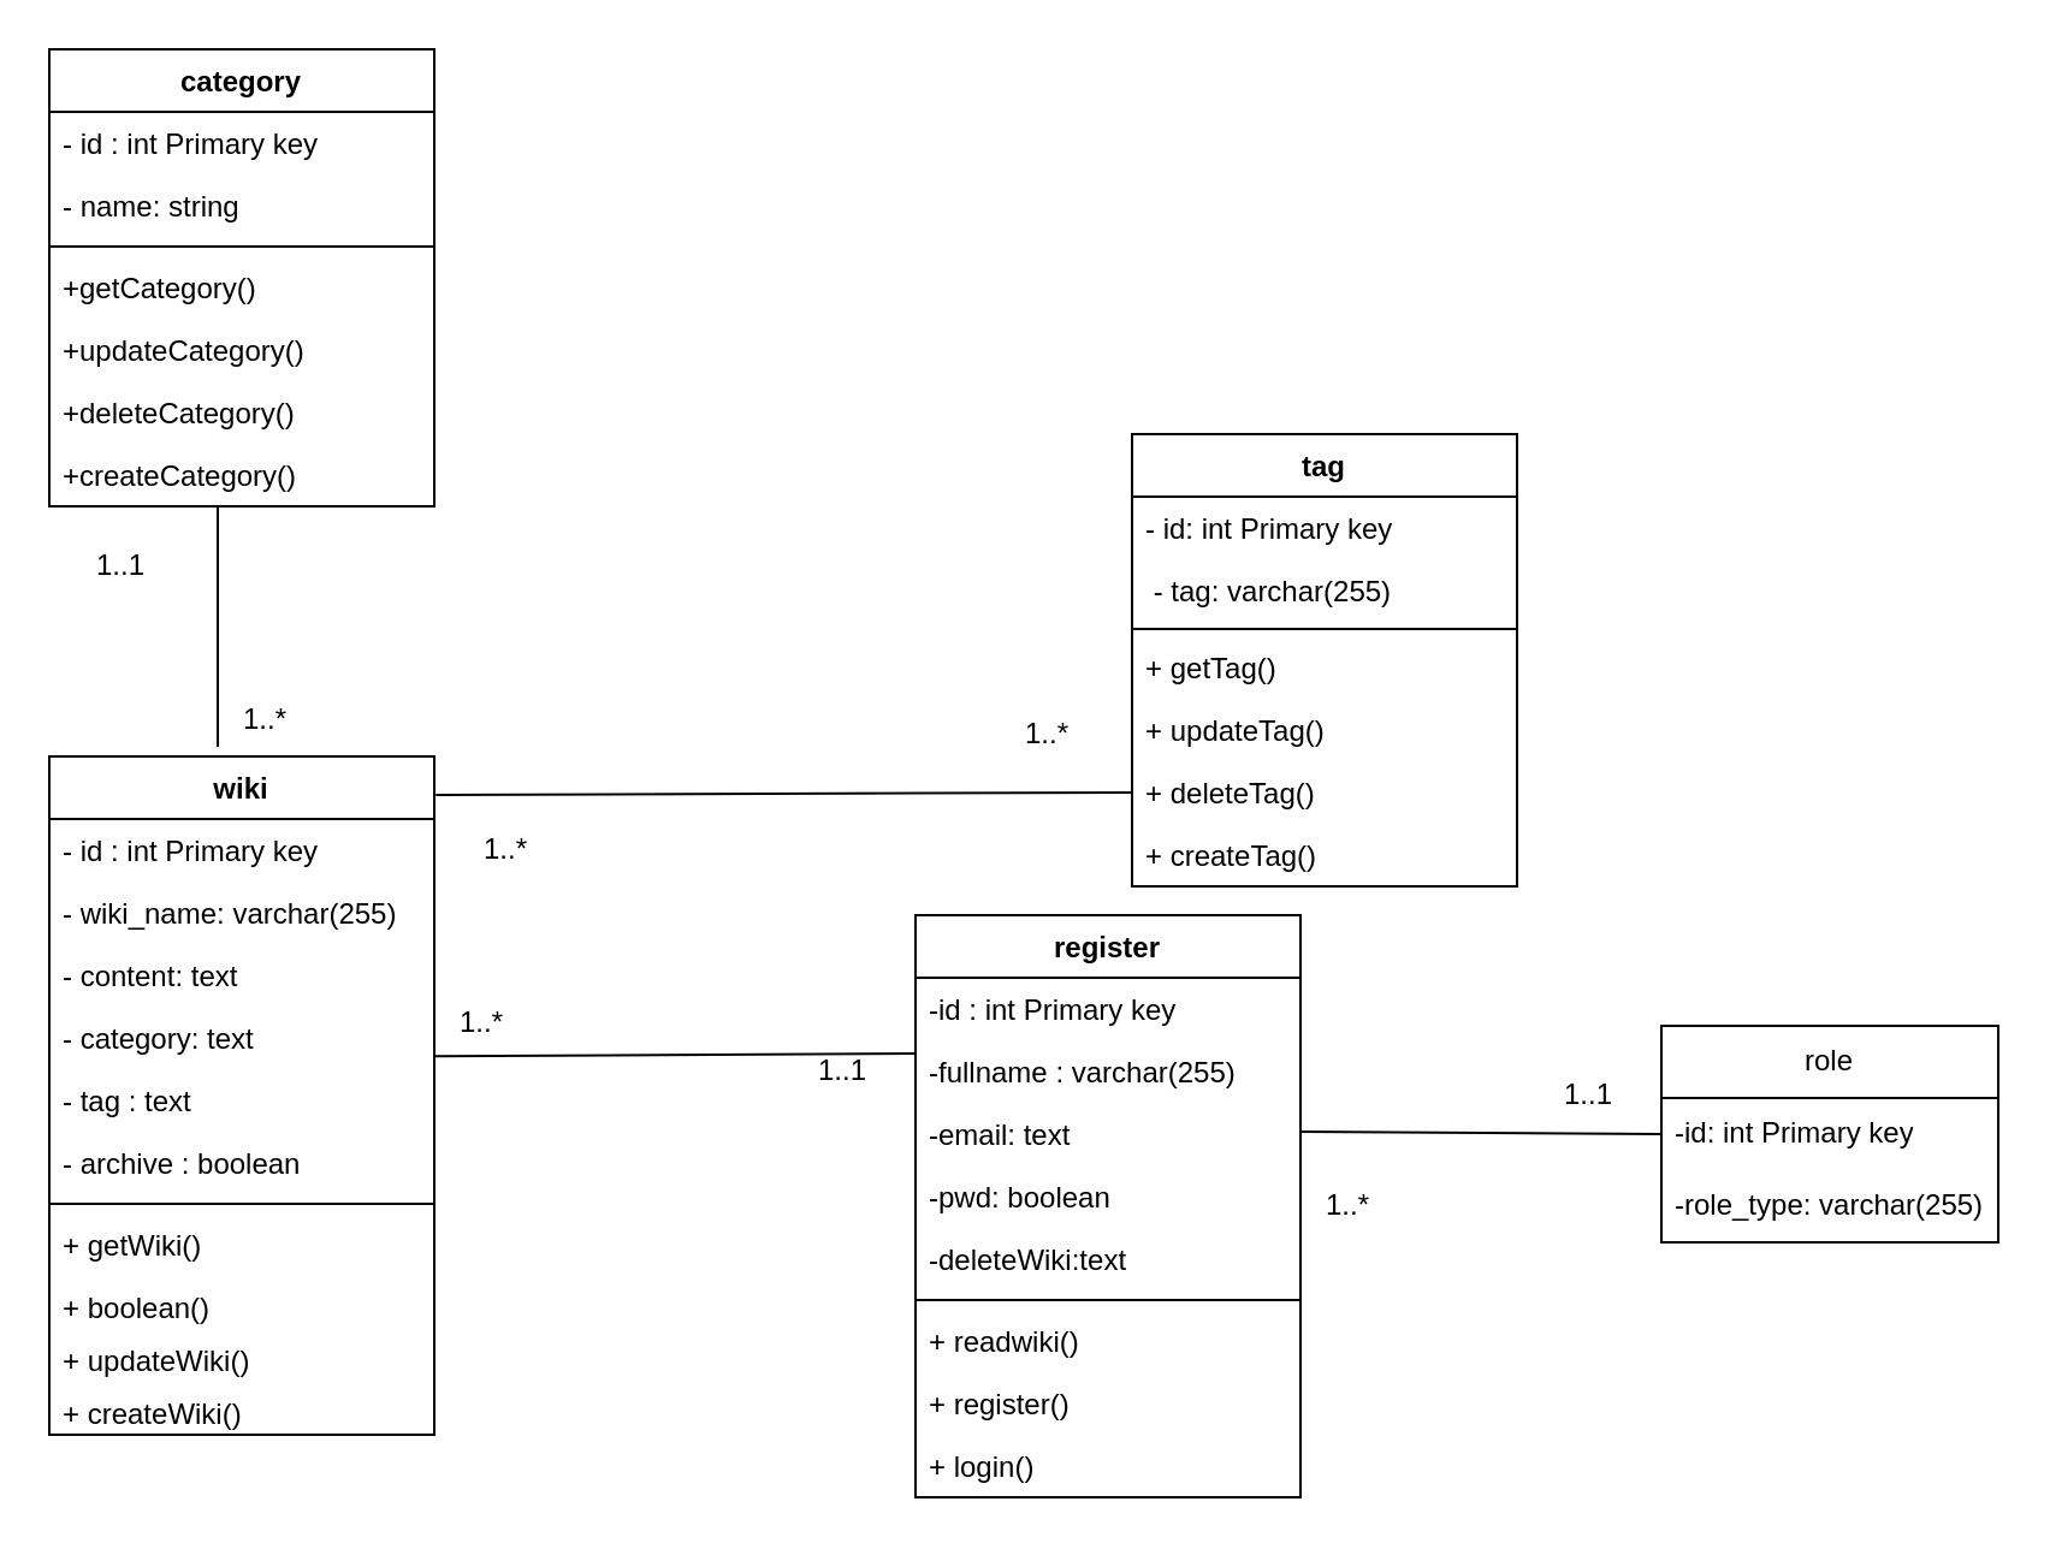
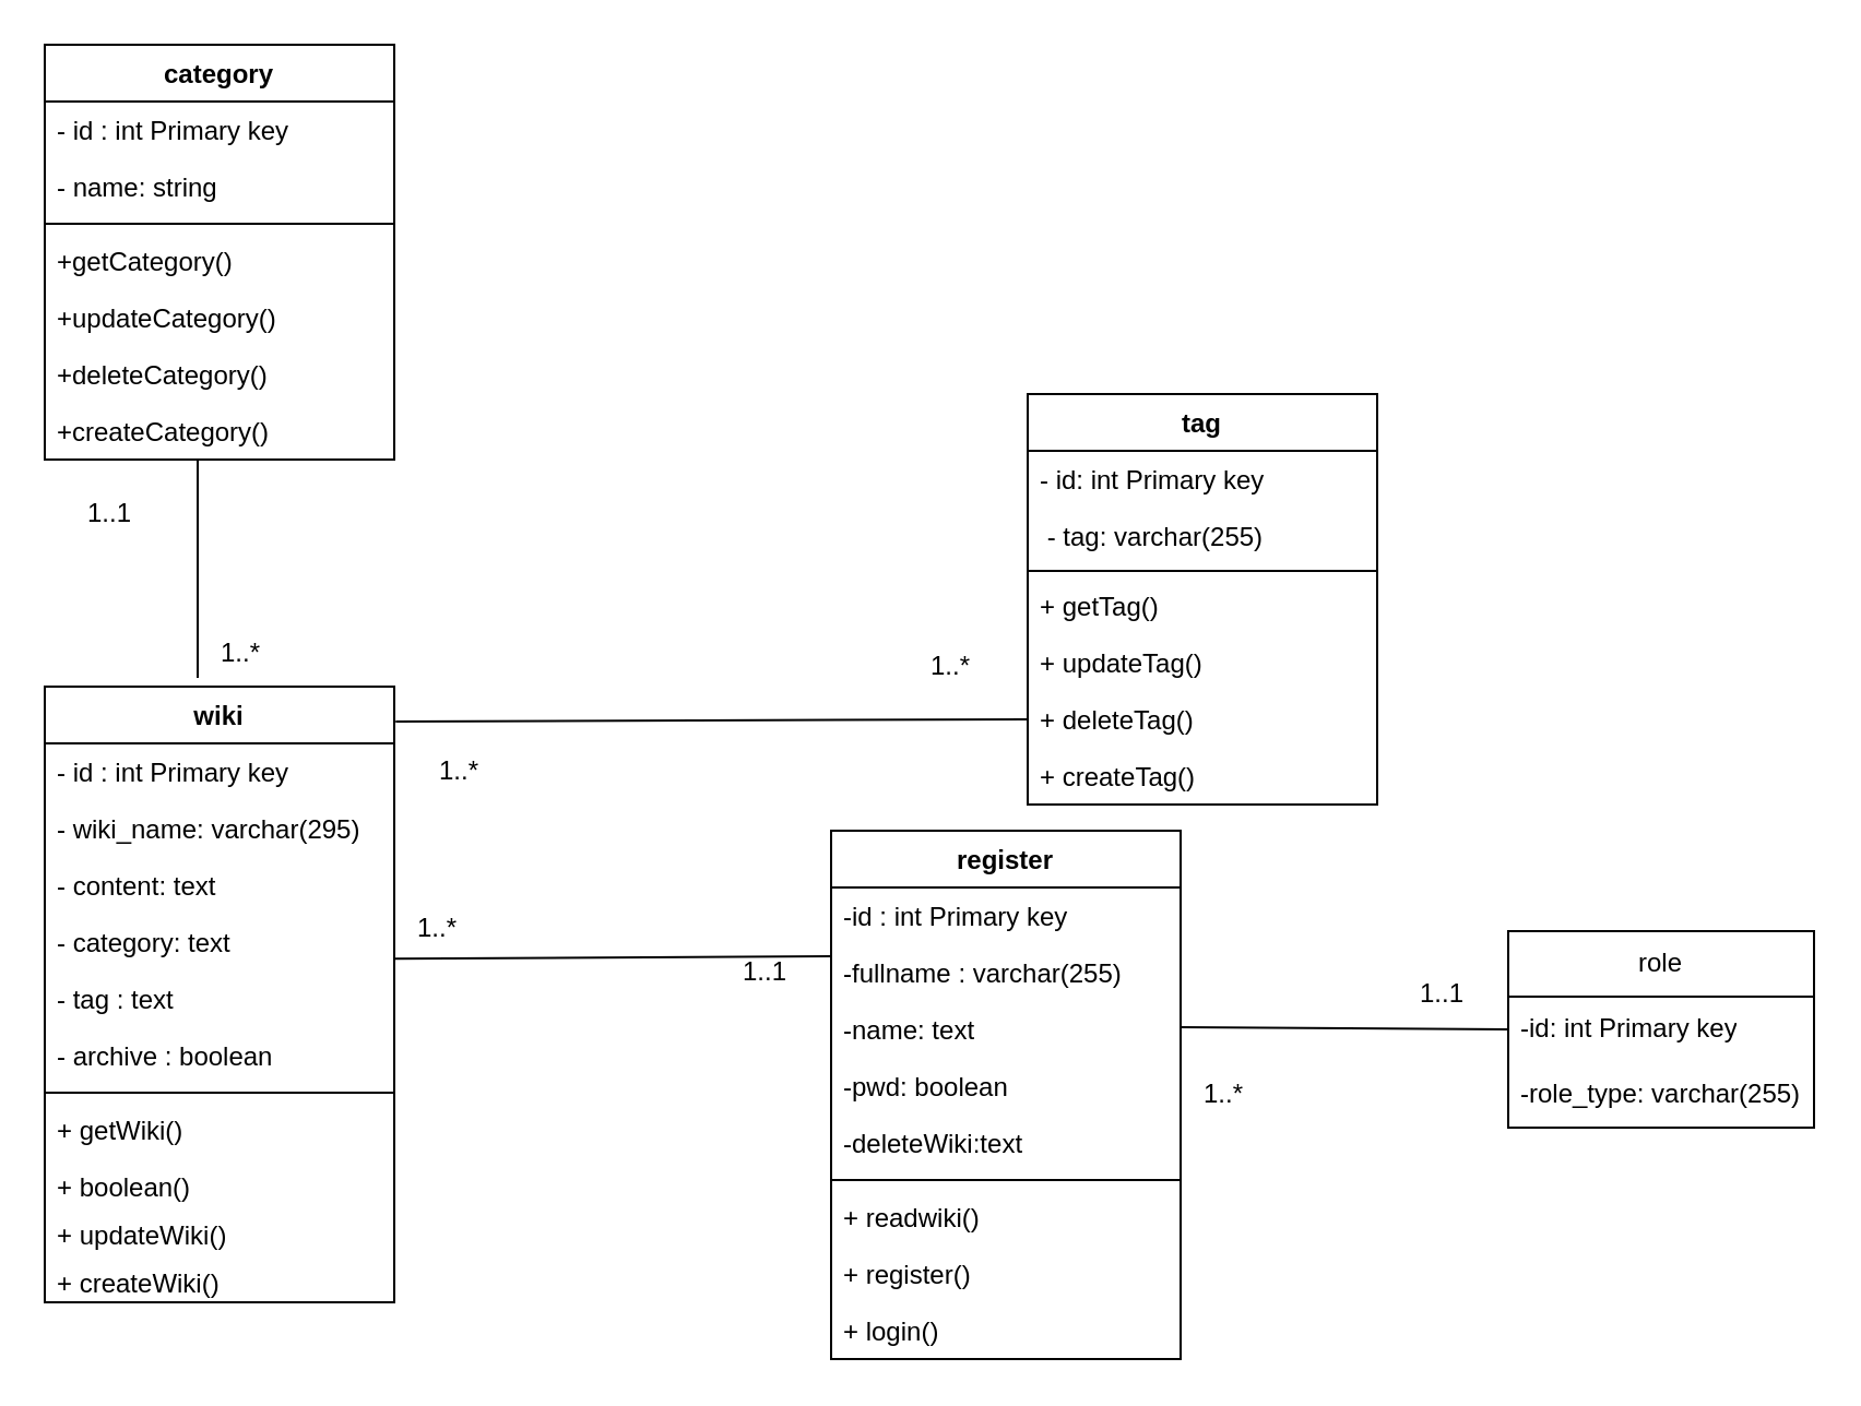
  <mxCell id="0" />
  <mxCell id="1" parent="0" />
  <mxCell id="2" value="role" style="swimlane;fontStyle=0;childLayout=stackLayout;horizontal=1;startSize=30;horizontalStack=0;resizeParent=1;resizeParentMax=0;resizeLast=0;collapsible=1;marginBottom=0;whiteSpace=wrap;html=1;" vertex="1" parent="1"><mxGeometry x="690" y="426" width="140" height="90" as="geometry" /></mxCell>
  <mxCell id="3" value="-id: int Primary key" style="text;strokeColor=none;fillColor=none;align=left;verticalAlign=middle;spacingLeft=4;spacingRight=4;overflow=hidden;points=[[0,0.5],[1,0.5]];portConstraint=eastwest;rotatable=0;whiteSpace=wrap;html=1;" vertex="1" parent="2"><mxGeometry y="30" width="140" height="30" as="geometry" /></mxCell>
  <mxCell id="4" value="-role_type: varchar(255)" style="text;strokeColor=none;fillColor=none;align=left;verticalAlign=middle;spacingLeft=4;spacingRight=4;overflow=hidden;points=[[0,0.5],[1,0.5]];portConstraint=eastwest;rotatable=0;whiteSpace=wrap;html=1;" vertex="1" parent="2"><mxGeometry y="60" width="140" height="30" as="geometry" /></mxCell>
  <mxCell id="5" value="" style="endArrow=none;html=1;" edge="1" parent="1"><mxGeometry width="50" height="50" relative="1" as="geometry"><mxPoint x="90" y="310" as="sourcePoint" /><mxPoint x="90" y="210" as="targetPoint" /><Array as="points"><mxPoint x="90" y="250" /></Array></mxGeometry></mxCell>
  <mxCell id="6" value="1..1" style="text;html=1;strokeColor=none;fillColor=none;align=center;verticalAlign=middle;whiteSpace=wrap;rounded=0;" vertex="1" parent="1"><mxGeometry x="20" y="220" width="60" height="30" as="geometry" /></mxCell>
  <mxCell id="7" value="1..*" style="text;html=1;strokeColor=none;fillColor=none;align=center;verticalAlign=middle;whiteSpace=wrap;rounded=0;" vertex="1" parent="1"><mxGeometry x="80" y="284" width="60" height="30" as="geometry" /></mxCell>
  <mxCell id="8" value="" style="endArrow=none;html=1;entryX=1;entryY=0.25;entryDx=0;entryDy=0;exitX=1;exitY=0.794;exitDx=0;exitDy=0;exitPerimeter=0;" edge="1" parent="1" source="20" target="13"><mxGeometry width="50" height="50" relative="1" as="geometry"><mxPoint x="193.08" y="346.72" as="sourcePoint" /><mxPoint x="250" y="300" as="targetPoint" /></mxGeometry></mxCell>
  <mxCell id="9" value="" style="endArrow=none;html=1;entryX=0;entryY=0.5;entryDx=0;entryDy=0;" edge="1" parent="1" target="3"><mxGeometry width="50" height="50" relative="1" as="geometry"><mxPoint x="540" y="470" as="sourcePoint" /><mxPoint x="660" y="470" as="targetPoint" /></mxGeometry></mxCell>
  <mxCell id="10" value="1..*" style="text;html=1;strokeColor=none;fillColor=none;align=center;verticalAlign=middle;whiteSpace=wrap;rounded=0;" vertex="1" parent="1"><mxGeometry x="180" y="338" width="60" height="30" as="geometry" /></mxCell>
  <mxCell id="11" value="1..*" style="text;html=1;strokeColor=none;fillColor=none;align=center;verticalAlign=middle;whiteSpace=wrap;rounded=0;" vertex="1" parent="1"><mxGeometry x="405" y="290" width="60" height="30" as="geometry" /></mxCell>
  <mxCell id="12" value="1..*" style="text;html=1;strokeColor=none;fillColor=none;align=center;verticalAlign=middle;whiteSpace=wrap;rounded=0;" vertex="1" parent="1"><mxGeometry x="170" y="410" width="60" height="30" as="geometry" /></mxCell>
  <mxCell id="13" value="1..1" style="text;html=1;strokeColor=none;fillColor=none;align=center;verticalAlign=middle;whiteSpace=wrap;rounded=0;" vertex="1" parent="1"><mxGeometry x="320" y="430" width="60" height="30" as="geometry" /></mxCell>
  <mxCell id="14" value="1..1" style="text;html=1;strokeColor=none;fillColor=none;align=center;verticalAlign=middle;whiteSpace=wrap;rounded=0;" vertex="1" parent="1"><mxGeometry x="630" y="440" width="60" height="30" as="geometry" /></mxCell>
  <mxCell id="15" value="1..*" style="text;html=1;strokeColor=none;fillColor=none;align=center;verticalAlign=middle;whiteSpace=wrap;rounded=0;" vertex="1" parent="1"><mxGeometry x="530" y="486" width="60" height="30" as="geometry" /></mxCell>
  <mxCell id="16" value="wiki" style="swimlane;fontStyle=1;align=center;verticalAlign=top;childLayout=stackLayout;horizontal=1;startSize=26;horizontalStack=0;resizeParent=1;resizeParentMax=0;resizeLast=0;collapsible=1;marginBottom=0;" vertex="1" parent="1"><mxGeometry x="20" y="314" width="160" height="282" as="geometry" /></mxCell>
  <mxCell id="17" value="- id : int Primary key" style="text;strokeColor=none;fillColor=none;align=left;verticalAlign=top;spacingLeft=4;spacingRight=4;overflow=hidden;rotatable=0;points=[[0,0.5],[1,0.5]];portConstraint=eastwest;" vertex="1" parent="16"><mxGeometry y="26" width="160" height="26" as="geometry" /></mxCell>
- <mxCell id="18" value="- wiki_name: varchar(255)" style="text;strokeColor=none;fillColor=none;align=left;verticalAlign=top;spacingLeft=4;spacingRight=4;overflow=hidden;rotatable=0;points=[[0,0.5],[1,0.5]];portConstraint=eastwest;" vertex="1" parent="16"><mxGeometry y="52" width="160" height="26" as="geometry" /></mxCell>
+ <mxCell id="18" value="- wiki_name: varchar(295)" style="text;strokeColor=none;fillColor=none;align=left;verticalAlign=top;spacingLeft=4;spacingRight=4;overflow=hidden;rotatable=0;points=[[0,0.5],[1,0.5]];portConstraint=eastwest;" vertex="1" parent="16"><mxGeometry y="52" width="160" height="26" as="geometry" /></mxCell>
  <mxCell id="19" value="- content: text" style="text;strokeColor=none;fillColor=none;align=left;verticalAlign=top;spacingLeft=4;spacingRight=4;overflow=hidden;rotatable=0;points=[[0,0.5],[1,0.5]];portConstraint=eastwest;" vertex="1" parent="16"><mxGeometry y="78" width="160" height="26" as="geometry" /></mxCell>
  <mxCell id="20" value="- category: text" style="text;strokeColor=none;fillColor=none;align=left;verticalAlign=top;spacingLeft=4;spacingRight=4;overflow=hidden;rotatable=0;points=[[0,0.5],[1,0.5]];portConstraint=eastwest;" vertex="1" parent="16"><mxGeometry y="104" width="160" height="26" as="geometry" /></mxCell>
  <mxCell id="21" value="- tag : text" style="text;strokeColor=none;fillColor=none;align=left;verticalAlign=top;spacingLeft=4;spacingRight=4;overflow=hidden;rotatable=0;points=[[0,0.5],[1,0.5]];portConstraint=eastwest;" vertex="1" parent="16"><mxGeometry y="130" width="160" height="26" as="geometry" /></mxCell>
  <mxCell id="22" value="- archive : boolean" style="text;strokeColor=none;fillColor=none;align=left;verticalAlign=top;spacingLeft=4;spacingRight=4;overflow=hidden;rotatable=0;points=[[0,0.5],[1,0.5]];portConstraint=eastwest;" vertex="1" parent="16"><mxGeometry y="156" width="160" height="26" as="geometry" /></mxCell>
  <mxCell id="23" value="" style="line;strokeWidth=1;fillColor=none;align=left;verticalAlign=middle;spacingTop=-1;spacingLeft=3;spacingRight=3;rotatable=0;labelPosition=right;points=[];portConstraint=eastwest;strokeColor=inherit;" vertex="1" parent="16"><mxGeometry y="182" width="160" height="8" as="geometry" /></mxCell>
  <mxCell id="24" value="+ getWiki()" style="text;strokeColor=none;fillColor=none;align=left;verticalAlign=top;spacingLeft=4;spacingRight=4;overflow=hidden;rotatable=0;points=[[0,0.5],[1,0.5]];portConstraint=eastwest;" vertex="1" parent="16"><mxGeometry y="190" width="160" height="26" as="geometry" /></mxCell>
  <mxCell id="25" value="+ boolean()" style="text;strokeColor=none;fillColor=none;align=left;verticalAlign=top;spacingLeft=4;spacingRight=4;overflow=hidden;rotatable=0;points=[[0,0.5],[1,0.5]];portConstraint=eastwest;" vertex="1" parent="16"><mxGeometry y="216" width="160" height="22" as="geometry" /></mxCell>
  <mxCell id="26" value="+ updateWiki()" style="text;strokeColor=none;fillColor=none;align=left;verticalAlign=top;spacingLeft=4;spacingRight=4;overflow=hidden;rotatable=0;points=[[0,0.5],[1,0.5]];portConstraint=eastwest;" vertex="1" parent="16"><mxGeometry y="238" width="160" height="22" as="geometry" /></mxCell>
  <mxCell id="27" value="+ createWiki()" style="text;strokeColor=none;fillColor=none;align=left;verticalAlign=top;spacingLeft=4;spacingRight=4;overflow=hidden;rotatable=0;points=[[0,0.5],[1,0.5]];portConstraint=eastwest;" vertex="1" parent="16"><mxGeometry y="260" width="160" height="22" as="geometry" /></mxCell>
  <mxCell id="28" value="category" style="swimlane;fontStyle=1;align=center;verticalAlign=top;childLayout=stackLayout;horizontal=1;startSize=26;horizontalStack=0;resizeParent=1;resizeParentMax=0;resizeLast=0;collapsible=1;marginBottom=0;" vertex="1" parent="1"><mxGeometry x="20" y="20" width="160" height="190" as="geometry" /></mxCell>
  <mxCell id="29" value="- id : int Primary key" style="text;strokeColor=none;fillColor=none;align=left;verticalAlign=top;spacingLeft=4;spacingRight=4;overflow=hidden;rotatable=0;points=[[0,0.5],[1,0.5]];portConstraint=eastwest;" vertex="1" parent="28"><mxGeometry y="26" width="160" height="26" as="geometry" /></mxCell>
  <mxCell id="30" value="- name: string" style="text;strokeColor=none;fillColor=none;align=left;verticalAlign=top;spacingLeft=4;spacingRight=4;overflow=hidden;rotatable=0;points=[[0,0.5],[1,0.5]];portConstraint=eastwest;" vertex="1" parent="28"><mxGeometry y="52" width="160" height="26" as="geometry" /></mxCell>
  <mxCell id="31" value="" style="line;strokeWidth=1;fillColor=none;align=left;verticalAlign=middle;spacingTop=-1;spacingLeft=3;spacingRight=3;rotatable=0;labelPosition=right;points=[];portConstraint=eastwest;strokeColor=inherit;" vertex="1" parent="28"><mxGeometry y="78" width="160" height="8" as="geometry" /></mxCell>
  <mxCell id="32" value="+getCategory()" style="text;strokeColor=none;fillColor=none;align=left;verticalAlign=top;spacingLeft=4;spacingRight=4;overflow=hidden;rotatable=0;points=[[0,0.5],[1,0.5]];portConstraint=eastwest;" vertex="1" parent="28"><mxGeometry y="86" width="160" height="26" as="geometry" /></mxCell>
  <mxCell id="33" value="+updateCategory()" style="text;strokeColor=none;fillColor=none;align=left;verticalAlign=top;spacingLeft=4;spacingRight=4;overflow=hidden;rotatable=0;points=[[0,0.5],[1,0.5]];portConstraint=eastwest;" vertex="1" parent="28"><mxGeometry y="112" width="160" height="26" as="geometry" /></mxCell>
  <mxCell id="34" value="+deleteCategory()" style="text;strokeColor=none;fillColor=none;align=left;verticalAlign=top;spacingLeft=4;spacingRight=4;overflow=hidden;rotatable=0;points=[[0,0.5],[1,0.5]];portConstraint=eastwest;" vertex="1" parent="28"><mxGeometry y="138" width="160" height="26" as="geometry" /></mxCell>
  <mxCell id="35" value="+createCategory()" style="text;strokeColor=none;fillColor=none;align=left;verticalAlign=top;spacingLeft=4;spacingRight=4;overflow=hidden;rotatable=0;points=[[0,0.5],[1,0.5]];portConstraint=eastwest;" vertex="1" parent="28"><mxGeometry y="164" width="160" height="26" as="geometry" /></mxCell>
  <mxCell id="36" value="tag" style="swimlane;fontStyle=1;align=center;verticalAlign=top;childLayout=stackLayout;horizontal=1;startSize=26;horizontalStack=0;resizeParent=1;resizeParentMax=0;resizeLast=0;collapsible=1;marginBottom=0;" vertex="1" parent="1"><mxGeometry x="470" y="180" width="160" height="188" as="geometry" /></mxCell>
  <mxCell id="37" value="- id: int Primary key" style="text;strokeColor=none;fillColor=none;align=left;verticalAlign=top;spacingLeft=4;spacingRight=4;overflow=hidden;rotatable=0;points=[[0,0.5],[1,0.5]];portConstraint=eastwest;" vertex="1" parent="36"><mxGeometry y="26" width="160" height="26" as="geometry" /></mxCell>
  <mxCell id="38" value=" - tag: varchar(255)" style="text;strokeColor=none;fillColor=none;align=left;verticalAlign=top;spacingLeft=4;spacingRight=4;overflow=hidden;rotatable=0;points=[[0,0.5],[1,0.5]];portConstraint=eastwest;" vertex="1" parent="36"><mxGeometry y="52" width="160" height="26" as="geometry" /></mxCell>
  <mxCell id="39" value="" style="line;strokeWidth=1;fillColor=none;align=left;verticalAlign=middle;spacingTop=-1;spacingLeft=3;spacingRight=3;rotatable=0;labelPosition=right;points=[];portConstraint=eastwest;strokeColor=inherit;" vertex="1" parent="36"><mxGeometry y="78" width="160" height="6" as="geometry" /></mxCell>
  <mxCell id="40" value="+ getTag()" style="text;strokeColor=none;fillColor=none;align=left;verticalAlign=top;spacingLeft=4;spacingRight=4;overflow=hidden;rotatable=0;points=[[0,0.5],[1,0.5]];portConstraint=eastwest;" vertex="1" parent="36"><mxGeometry y="84" width="160" height="26" as="geometry" /></mxCell>
  <mxCell id="41" value="+ updateTag()" style="text;strokeColor=none;fillColor=none;align=left;verticalAlign=top;spacingLeft=4;spacingRight=4;overflow=hidden;rotatable=0;points=[[0,0.5],[1,0.5]];portConstraint=eastwest;" vertex="1" parent="36"><mxGeometry y="110" width="160" height="26" as="geometry" /></mxCell>
  <mxCell id="42" value="+ deleteTag()" style="text;strokeColor=none;fillColor=none;align=left;verticalAlign=top;spacingLeft=4;spacingRight=4;overflow=hidden;rotatable=0;points=[[0,0.5],[1,0.5]];portConstraint=eastwest;" vertex="1" parent="36"><mxGeometry y="136" width="160" height="26" as="geometry" /></mxCell>
  <mxCell id="43" value="+ createTag()" style="text;strokeColor=none;fillColor=none;align=left;verticalAlign=top;spacingLeft=4;spacingRight=4;overflow=hidden;rotatable=0;points=[[0,0.5],[1,0.5]];portConstraint=eastwest;" vertex="1" parent="36"><mxGeometry y="162" width="160" height="26" as="geometry" /></mxCell>
  <mxCell id="44" value="register" style="swimlane;fontStyle=1;align=center;verticalAlign=top;childLayout=stackLayout;horizontal=1;startSize=26;horizontalStack=0;resizeParent=1;resizeParentMax=0;resizeLast=0;collapsible=1;marginBottom=0;" vertex="1" parent="1"><mxGeometry x="380" y="380" width="160" height="242" as="geometry" /></mxCell>
  <mxCell id="45" value="-id : int Primary key " style="text;strokeColor=none;fillColor=none;align=left;verticalAlign=top;spacingLeft=4;spacingRight=4;overflow=hidden;rotatable=0;points=[[0,0.5],[1,0.5]];portConstraint=eastwest;" vertex="1" parent="44"><mxGeometry y="26" width="160" height="26" as="geometry" /></mxCell>
  <mxCell id="46" value="-fullname : varchar(255)" style="text;strokeColor=none;fillColor=none;align=left;verticalAlign=top;spacingLeft=4;spacingRight=4;overflow=hidden;rotatable=0;points=[[0,0.5],[1,0.5]];portConstraint=eastwest;" vertex="1" parent="44"><mxGeometry y="52" width="160" height="26" as="geometry" /></mxCell>
- <mxCell id="47" value="-email: text" style="text;strokeColor=none;fillColor=none;align=left;verticalAlign=top;spacingLeft=4;spacingRight=4;overflow=hidden;rotatable=0;points=[[0,0.5],[1,0.5]];portConstraint=eastwest;" vertex="1" parent="44"><mxGeometry y="78" width="160" height="26" as="geometry" /></mxCell>
+ <mxCell id="47" value="-name: text" style="text;strokeColor=none;fillColor=none;align=left;verticalAlign=top;spacingLeft=4;spacingRight=4;overflow=hidden;rotatable=0;points=[[0,0.5],[1,0.5]];portConstraint=eastwest;" vertex="1" parent="44"><mxGeometry y="78" width="160" height="26" as="geometry" /></mxCell>
  <mxCell id="48" value="-pwd: boolean" style="text;strokeColor=none;fillColor=none;align=left;verticalAlign=top;spacingLeft=4;spacingRight=4;overflow=hidden;rotatable=0;points=[[0,0.5],[1,0.5]];portConstraint=eastwest;" vertex="1" parent="44"><mxGeometry y="104" width="160" height="26" as="geometry" /></mxCell>
  <mxCell id="49" value="-deleteWiki:text" style="text;strokeColor=none;fillColor=none;align=left;verticalAlign=top;spacingLeft=4;spacingRight=4;overflow=hidden;rotatable=0;points=[[0,0.5],[1,0.5]];portConstraint=eastwest;" vertex="1" parent="44"><mxGeometry y="130" width="160" height="26" as="geometry" /></mxCell>
  <mxCell id="50" value="" style="line;strokeWidth=1;fillColor=none;align=left;verticalAlign=middle;spacingTop=-1;spacingLeft=3;spacingRight=3;rotatable=0;labelPosition=right;points=[];portConstraint=eastwest;strokeColor=inherit;" vertex="1" parent="44"><mxGeometry y="156" width="160" height="8" as="geometry" /></mxCell>
  <mxCell id="51" value="+ readwiki()" style="text;strokeColor=none;fillColor=none;align=left;verticalAlign=top;spacingLeft=4;spacingRight=4;overflow=hidden;rotatable=0;points=[[0,0.5],[1,0.5]];portConstraint=eastwest;" vertex="1" parent="44"><mxGeometry y="164" width="160" height="26" as="geometry" /></mxCell>
  <mxCell id="52" value="+ register()" style="text;strokeColor=none;fillColor=none;align=left;verticalAlign=top;spacingLeft=4;spacingRight=4;overflow=hidden;rotatable=0;points=[[0,0.5],[1,0.5]];portConstraint=eastwest;" vertex="1" parent="44"><mxGeometry y="190" width="160" height="26" as="geometry" /></mxCell>
  <mxCell id="53" value="+ login()" style="text;strokeColor=none;fillColor=none;align=left;verticalAlign=top;spacingLeft=4;spacingRight=4;overflow=hidden;rotatable=0;points=[[0,0.5],[1,0.5]];portConstraint=eastwest;" vertex="1" parent="44"><mxGeometry y="216" width="160" height="26" as="geometry" /></mxCell>
  <mxCell id="54" value="" style="endArrow=none;html=1;entryX=0;entryY=0.5;entryDx=0;entryDy=0;exitX=1.004;exitY=-0.293;exitDx=0;exitDy=0;exitPerimeter=0;" edge="1" parent="1" target="42"><mxGeometry width="50" height="50" relative="1" as="geometry"><mxPoint x="180.64" y="330.002" as="sourcePoint" /><mxPoint x="380" y="331.12" as="targetPoint" /></mxGeometry></mxCell>
